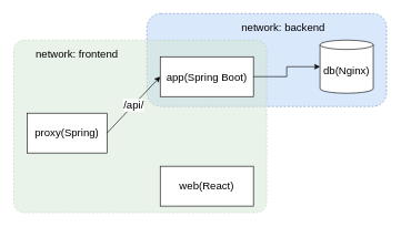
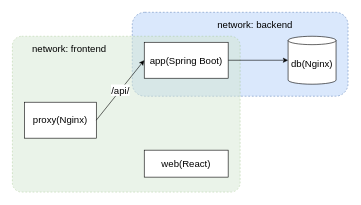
  <mxCell id="0" />
  <mxCell id="1" parent="0" />
  <mxCell id="2" value="" style="rounded=1;whiteSpace=wrap;html=1;dashed=1;fillColor=#dae8fc;strokeColor=#6c8ebf;fontSize=16;" vertex="1" parent="1"><mxGeometry x="220" y="20" width="360" height="140" as="geometry" /></mxCell>
  <mxCell id="3" value="" style="rounded=1;whiteSpace=wrap;html=1;dashed=1;fillColor=#d5e8d4;strokeColor=#82b366;glass=0;opacity=50;arcSize=6;" vertex="1" parent="1"><mxGeometry x="20" y="60" width="380" height="260" as="geometry" /></mxCell>
- <mxCell id="4" value="proxy(Spring)" style="rounded=0;whiteSpace=wrap;html=1;fontSize=16;" vertex="1" parent="1"><mxGeometry x="40" y="170" width="120" height="60" as="geometry" /></mxCell>
+ <mxCell id="4" value="proxy(Nginx)" style="rounded=0;whiteSpace=wrap;html=1;fontSize=16;" vertex="1" parent="1"><mxGeometry x="40" y="170" width="120" height="60" as="geometry" /></mxCell>
  <mxCell id="5" style="edgeStyle=orthogonalEdgeStyle;rounded=0;orthogonalLoop=1;jettySize=auto;html=1;exitX=1;exitY=0.5;exitDx=0;exitDy=0;entryX=0;entryY=0.5;entryDx=0;entryDy=0;entryPerimeter=0;fontSize=16;" edge="1" parent="1" source="6" target="8"><mxGeometry relative="1" as="geometry" /></mxCell>
- <mxCell id="6" value="app(Spring Boot)" style="rounded=0;whiteSpace=wrap;html=1;fontSize=16;" vertex="1" parent="1"><mxGeometry x="240" y="85" width="140" height="60" as="geometry" /></mxCell>
- <mxCell id="7" value="web(React)" style="rounded=0;whiteSpace=wrap;html=1;fontSize=16;" vertex="1" parent="1"><mxGeometry x="240" y="250" width="140" height="60" as="geometry" /></mxCell>
+ <mxCell id="6" value="app(Spring Boot)" style="rounded=0;whiteSpace=wrap;html=1;fontSize=16;" vertex="1" parent="1"><mxGeometry x="240" y="70" width="140" height="60" as="geometry" /></mxCell>
+ <mxCell id="7" value="web(React)" style="rounded=0;whiteSpace=wrap;html=1;fontSize=16;" vertex="1" parent="1"><mxGeometry x="240" y="250" width="140" height="45" as="geometry" /></mxCell>
  <mxCell id="8" value="db(Nginx)" style="shape=cylinder3;whiteSpace=wrap;html=1;boundedLbl=1;backgroundOutline=1;size=7;fontSize=16;" vertex="1" parent="1"><mxGeometry x="480" y="60" width="80" height="80" as="geometry" /></mxCell>
  <mxCell id="9" value="/api/" style="endArrow=classic;html=1;exitX=1;exitY=0.5;exitDx=0;exitDy=0;entryX=0;entryY=0.5;entryDx=0;entryDy=0;fontSize=16;" edge="1" parent="1" source="4" target="6"><mxGeometry width="50" height="50" relative="1" as="geometry"><mxPoint x="180" y="220" as="sourcePoint" /><mxPoint x="230" y="170" as="targetPoint" /></mxGeometry></mxCell>
  <mxCell id="10" value="network: backend" style="text;html=1;strokeColor=none;fillColor=none;align=center;verticalAlign=middle;whiteSpace=wrap;rounded=0;dashed=1;fontSize=16;" vertex="1" parent="1"><mxGeometry x="350" y="30" width="150" height="20" as="geometry" /></mxCell>
  <mxCell id="11" value="network: frontend" style="text;html=1;strokeColor=none;fillColor=none;align=center;verticalAlign=middle;whiteSpace=wrap;rounded=0;dashed=1;fontSize=16;" vertex="1" parent="1"><mxGeometry x="40" y="70" width="150" height="20" as="geometry" /></mxCell>
